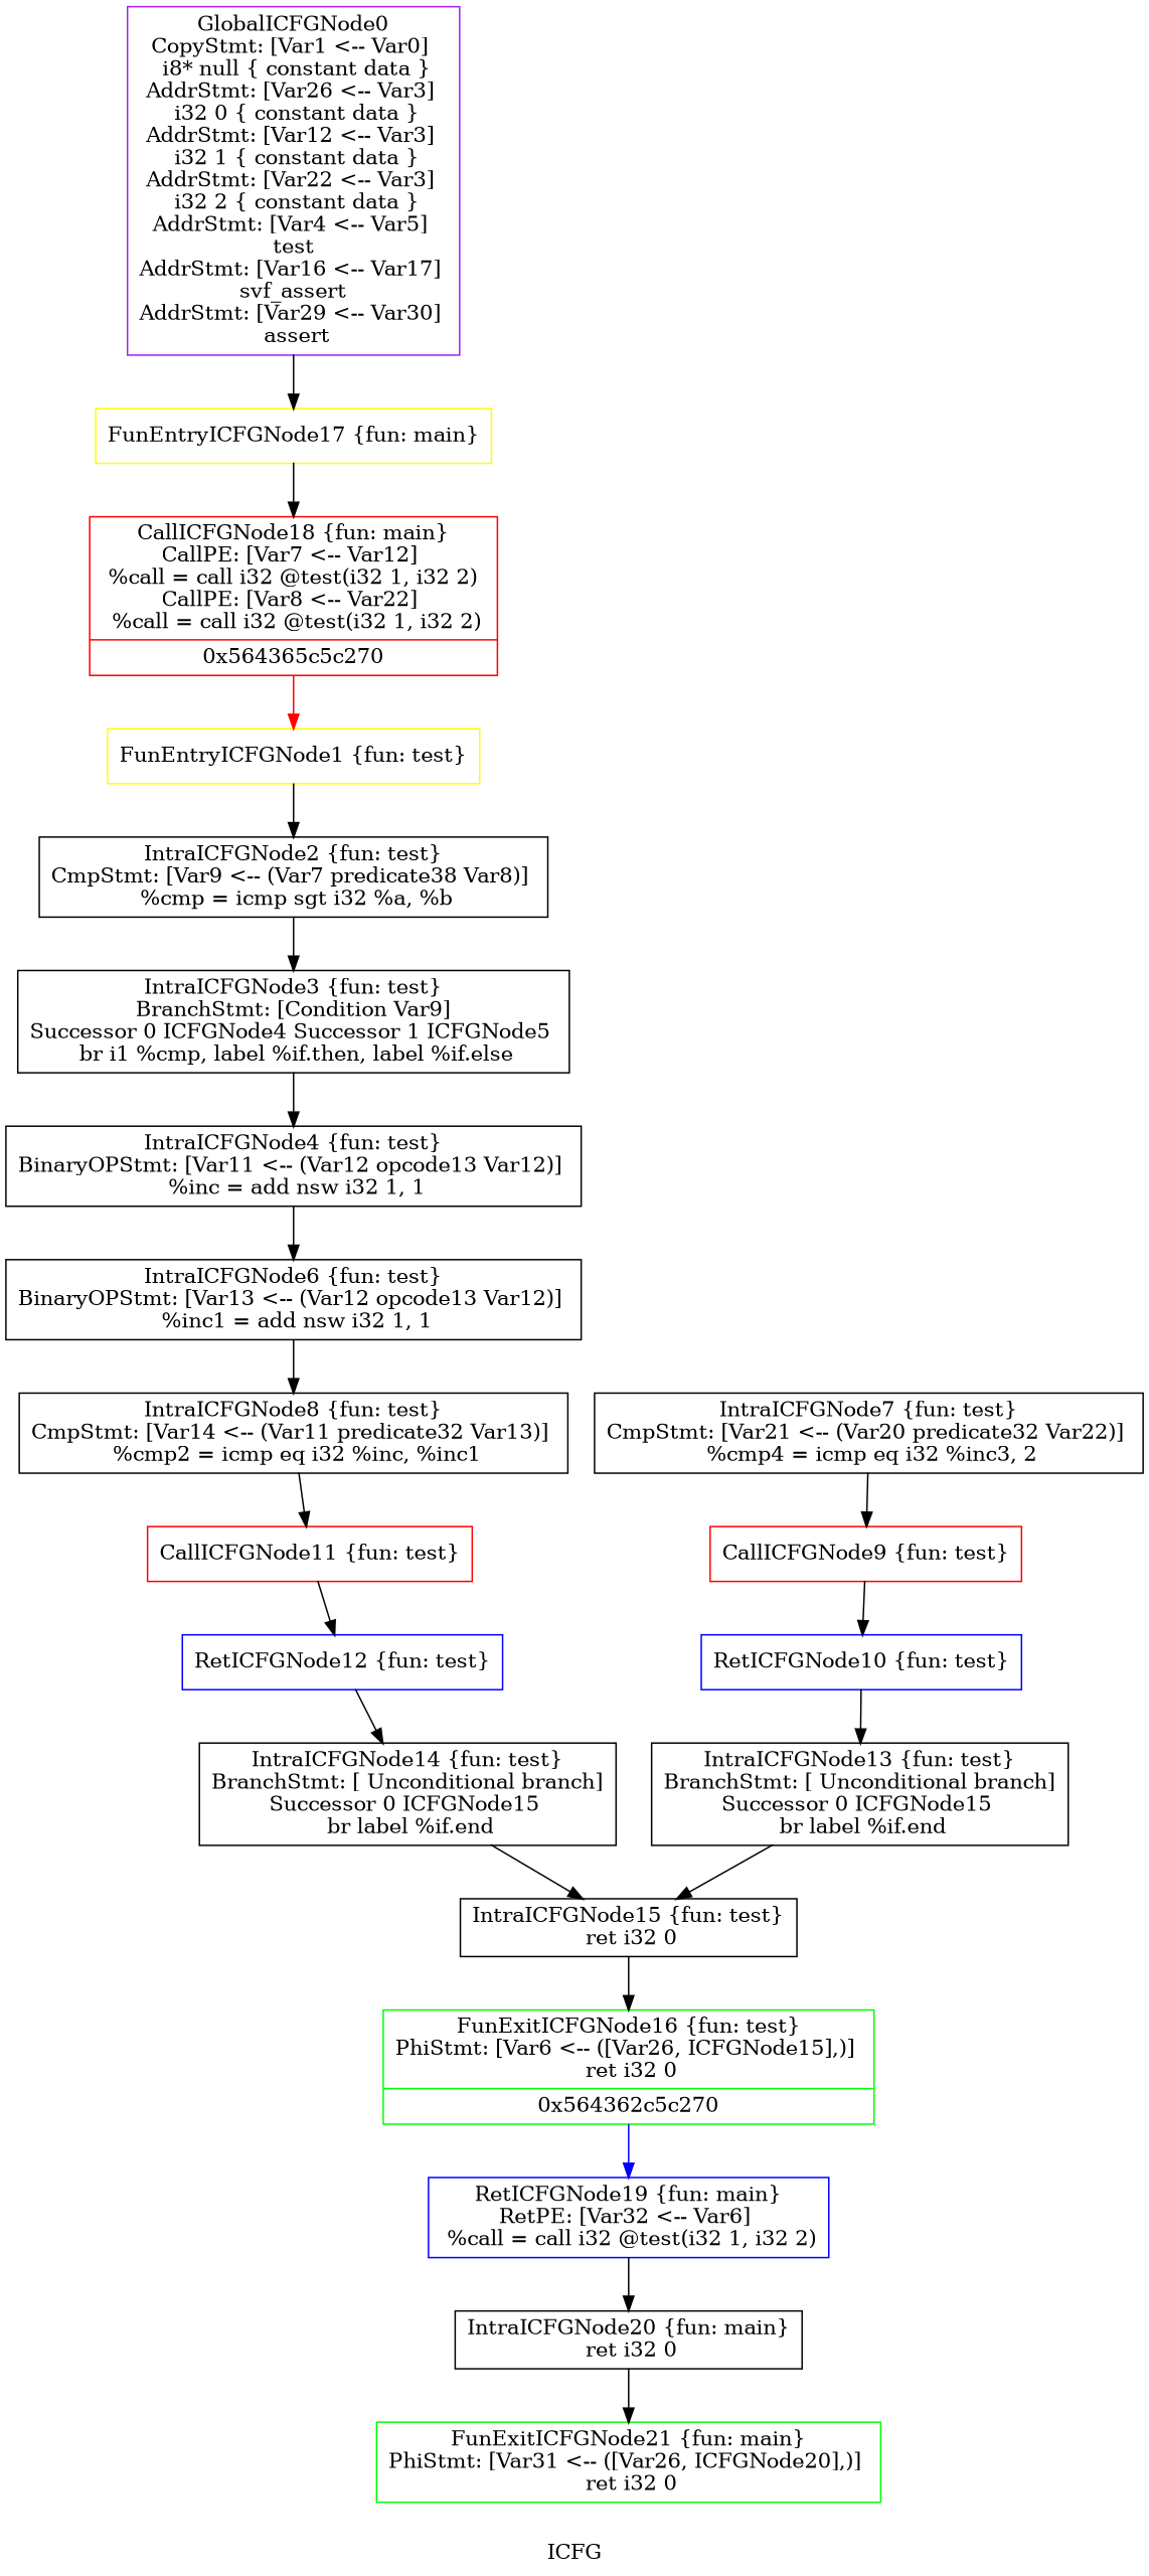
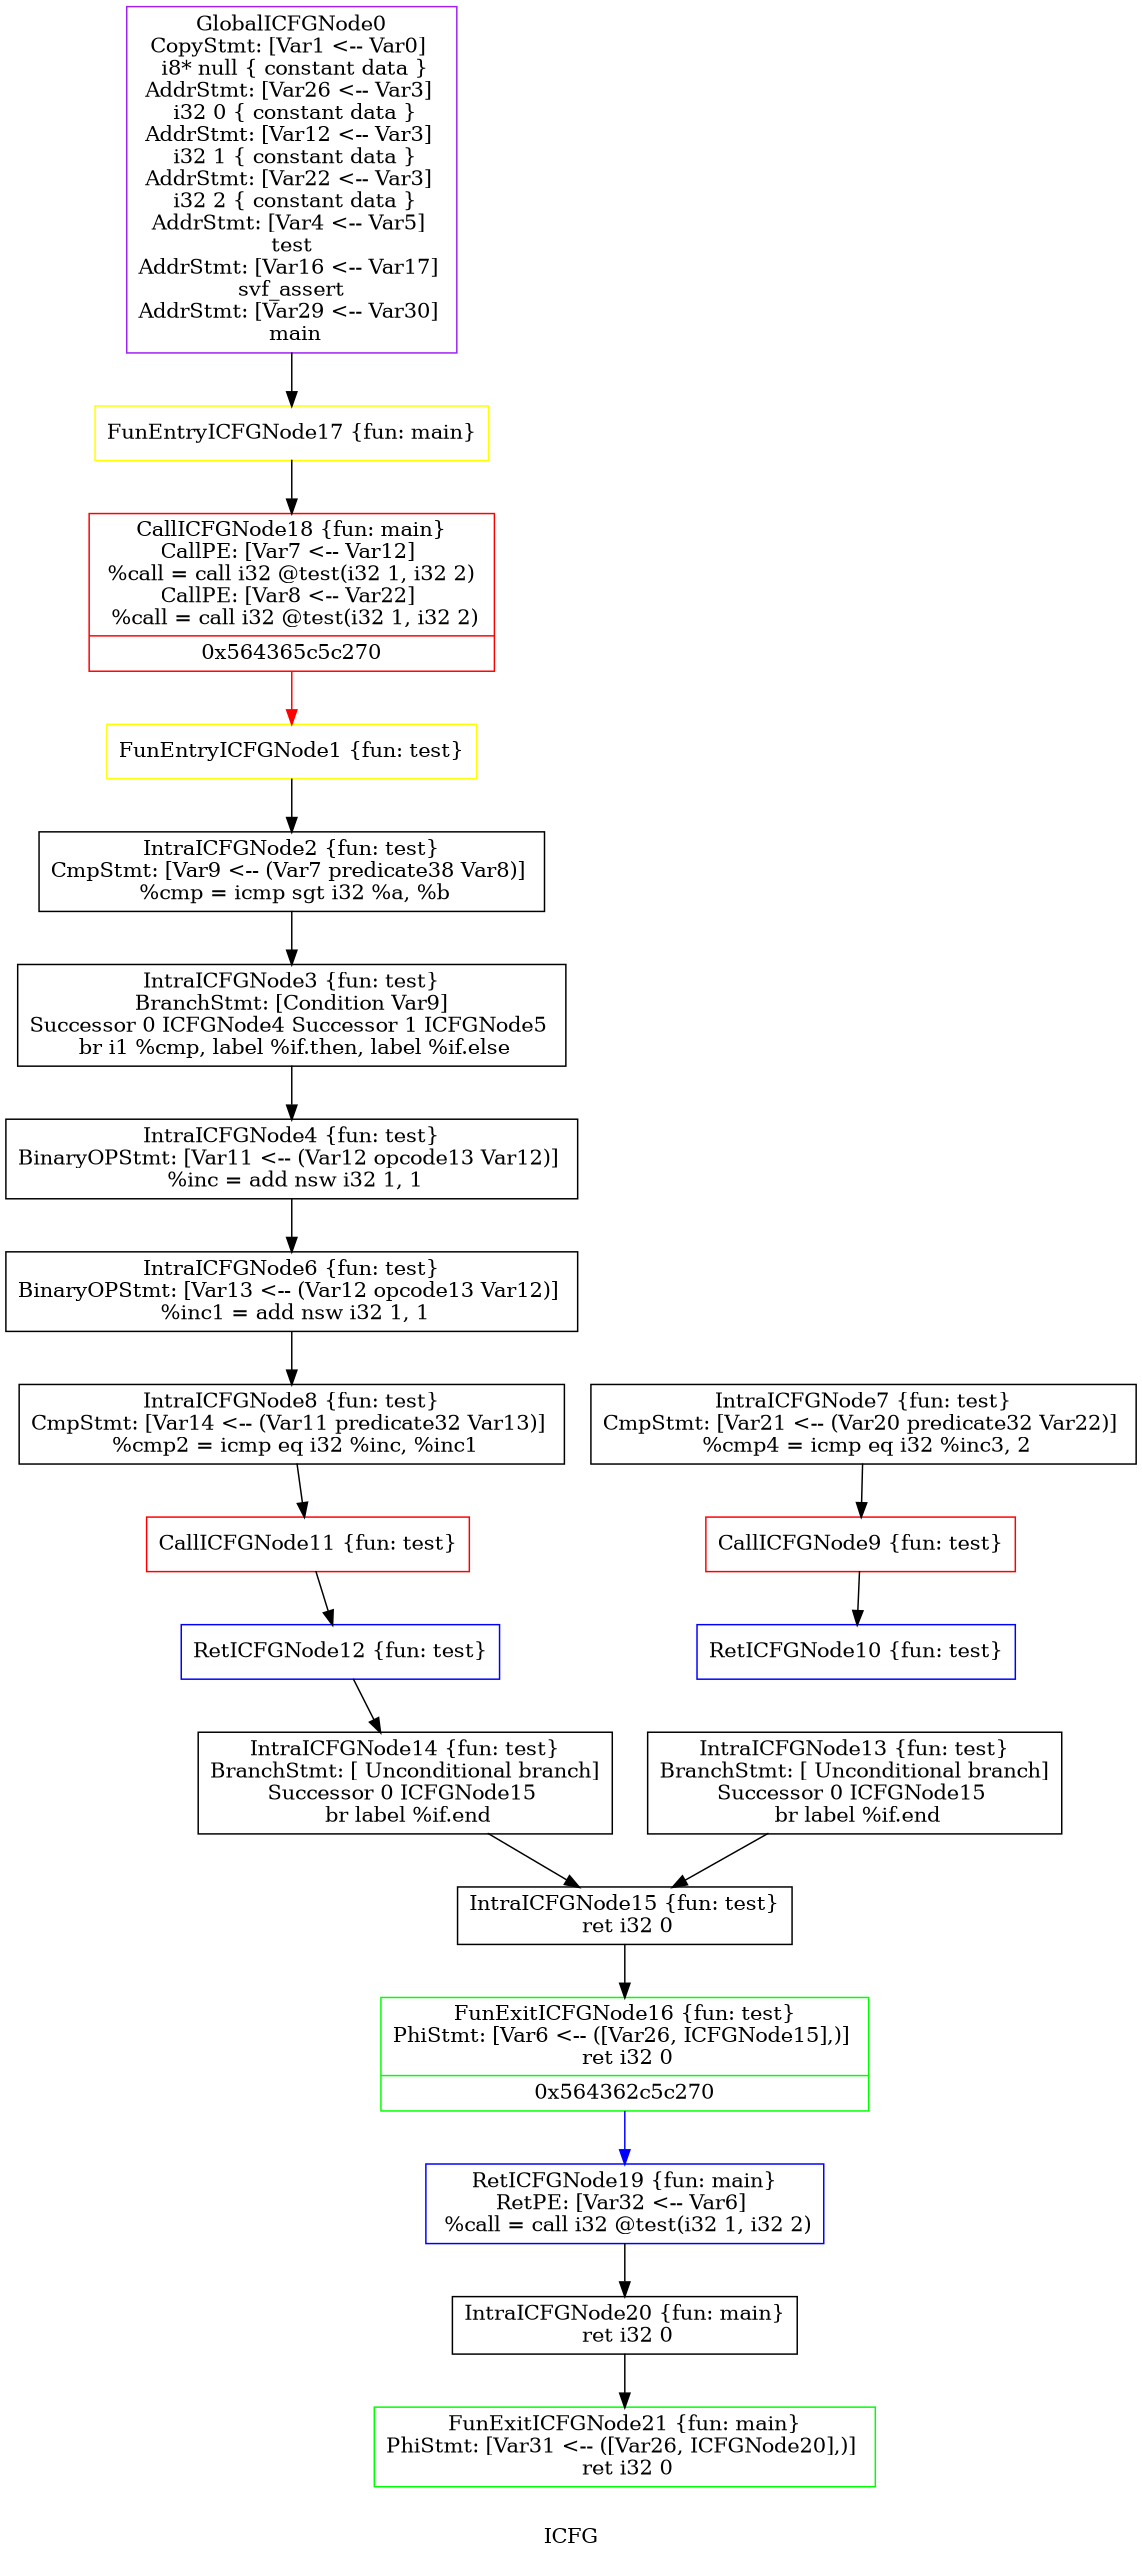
  digraph {
    label=ICFG
    node [color=black shape=record]
    edge [style=solid]
    n1 [color=green label="{FunExitICFGNode21 \{fun: main\}\nPhiStmt: [Var31 \<-- ([Var26, ICFGNode20],)]  \n   ret i32 0 }"]
    n2 [label="{IntraICFGNode20 \{fun: main\}\n   ret i32 0 }"]
    n3 [color=blue label="{RetICFGNode19 \{fun: main\}\nRetPE: [Var32 \<-- Var6]  \n   %call = call i32 @test(i32 1, i32 2) }"]
    n4 [color=red label="{CallICFGNode18 \{fun: main\}\nCallPE: [Var7 \<-- Var12]  \n   %call = call i32 @test(i32 1, i32 2) \nCallPE: [Var8 \<-- Var22]  \n   %call = call i32 @test(i32 1, i32 2) |{<s0>0x564365c5c270}}"]
    n5 [color=yellow label="{FunEntryICFGNode1 \{fun: test\}}"]
    n6 [label="{IntraICFGNode2 \{fun: test\}\nCmpStmt: [Var9 \<-- (Var7 predicate38 Var8)]  \n   %cmp = icmp sgt i32 %a, %b }"]
    n7 [label="{IntraICFGNode3 \{fun: test\}\nBranchStmt: [Condition Var9]\nSuccessor 0 ICFGNode4   Successor 1 ICFGNode5   \n   br i1 %cmp, label %if.then, label %if.else }"]
    n8 [color=yellow label="{FunEntryICFGNode17 \{fun: main\}}"]
    n9 [color=green label="{FunExitICFGNode16 \{fun: test\}\nPhiStmt: [Var6 \<-- ([Var26, ICFGNode15],)]  \n   ret i32 0 |{<s0>0x564362c5c270}}"]
    n10 [label="{IntraICFGNode15 \{fun: test\}\n   ret i32 0 }"]
    n11 [label="{IntraICFGNode14 \{fun: test\}\nBranchStmt: [ Unconditional branch]\nSuccessor 0 ICFGNode15   \n   br label %if.end }"]
    n12 [label="{IntraICFGNode13 \{fun: test\}\nBranchStmt: [ Unconditional branch]\nSuccessor 0 ICFGNode15   \n   br label %if.end }"]
-   n13 [color=purple label="{GlobalICFGNode0\nCopyStmt: [Var1 \<-- Var0]  \n i8* null \{ constant data \}\nAddrStmt: [Var26 \<-- Var3]  \n i32 0 \{ constant data \}\nAddrStmt: [Var12 \<-- Var3]  \n i32 1 \{ constant data \}\nAddrStmt: [Var22 \<-- Var3]  \n i32 2 \{ constant data \}\nAddrStmt: [Var4 \<-- Var5]  \n test \nAddrStmt: [Var16 \<-- Var17]  \n svf_assert \nAddrStmt: [Var29 \<-- Var30]  \n assert }"]
+   n13 [color=purple label="{GlobalICFGNode0\nCopyStmt: [Var1 \<-- Var0]  \n i8* null \{ constant data \}\nAddrStmt: [Var26 \<-- Var3]  \n i32 0 \{ constant data \}\nAddrStmt: [Var12 \<-- Var3]  \n i32 1 \{ constant data \}\nAddrStmt: [Var22 \<-- Var3]  \n i32 2 \{ constant data \}\nAddrStmt: [Var4 \<-- Var5]  \n test \nAddrStmt: [Var16 \<-- Var17]  \n svf_assert \nAddrStmt: [Var29 \<-- Var30]  \n main }"]
    n14 [label="{IntraICFGNode4 \{fun: test\}\nBinaryOPStmt: [Var11 \<-- (Var12 opcode13 Var12)]  \n   %inc = add nsw i32 1, 1 }"]
    n15 [label="{IntraICFGNode6 \{fun: test\}\nBinaryOPStmt: [Var13 \<-- (Var12 opcode13 Var12)]  \n   %inc1 = add nsw i32 1, 1 }"]
    n16 [label="{IntraICFGNode8 \{fun: test\}\nCmpStmt: [Var14 \<-- (Var11 predicate32 Var13)]  \n   %cmp2 = icmp eq i32 %inc, %inc1 }"]
    n17 [label="{IntraICFGNode7 \{fun: test\}\nCmpStmt: [Var21 \<-- (Var20 predicate32 Var22)]  \n   %cmp4 = icmp eq i32 %inc3, 2 }"]
    n18 [color=red label="{CallICFGNode9 \{fun: test\}}"]
    n19 [color=red label="{CallICFGNode11 \{fun: test\}}"]
    n20 [color=blue label="{RetICFGNode10 \{fun: test\}}"]
    n21 [color=blue label="{RetICFGNode12 \{fun: test\}}"]
    n2 -> n1
    n3 -> n2
    n4 -> n5 [color=red tailport=s0]
    n5 -> n6
    n6 -> n7
    n7 -> n14
    n8 -> n4
    n9 -> n3 [color=blue tailport=s0]
    n10 -> n9
    n11 -> n10
    n12 -> n10
    n13 -> n8
    n14 -> n15
    n15 -> n16
    n16 -> n19
    n17 -> n18
    n18 -> n20
    n19 -> n21
-   n20 -> n12
    n21 -> n11
  }
